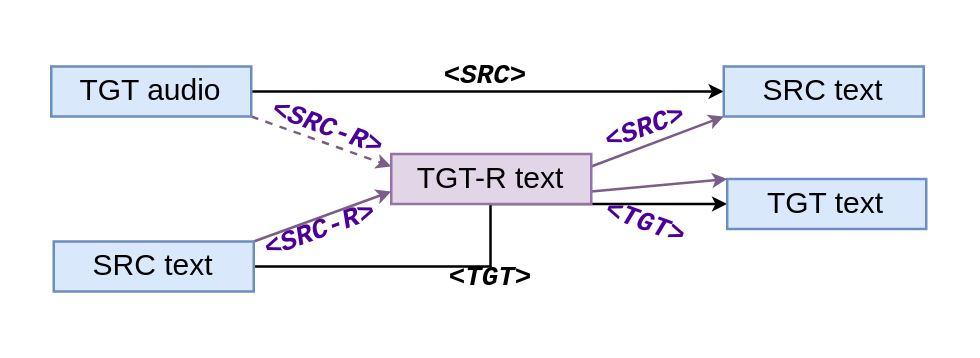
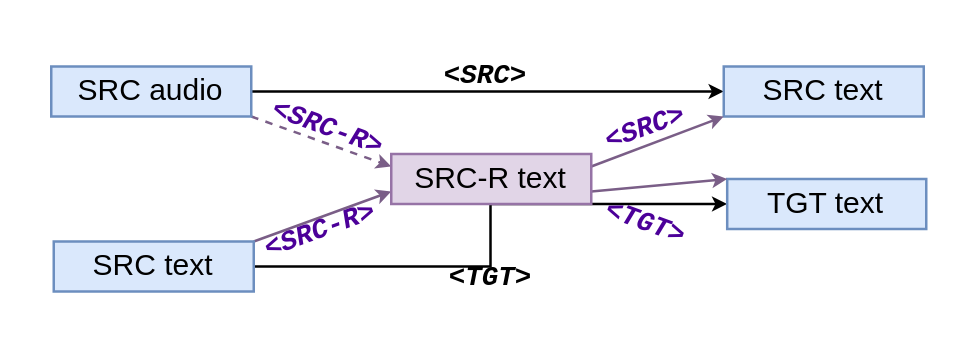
  <mxCell id="0" />
  <mxCell id="1" parent="0" />
  <mxCell id="2" style="edgeStyle=none;rounded=0;orthogonalLoop=1;jettySize=auto;html=1;exitX=1;exitY=1;exitDx=0;exitDy=0;entryX=0;entryY=0.25;entryDx=0;entryDy=0;fillColor=#e1d5e7;strokeColor=#7A5E87;endSize=3;dashed=1;" parent="1" source="4" target="14" edge="1"><mxGeometry relative="1" as="geometry"><mxPoint x="161" y="57" as="targetPoint" /></mxGeometry></mxCell>
  <mxCell id="3" style="edgeStyle=orthogonalEdgeStyle;rounded=0;orthogonalLoop=1;jettySize=auto;html=1;exitX=1;exitY=0.5;exitDx=0;exitDy=0;entryX=0;entryY=0.5;entryDx=0;entryDy=0;endSize=3;" parent="1" source="4" target="5" edge="1"><mxGeometry relative="1" as="geometry" /></mxCell>
- <mxCell id="4" value="TGT audio" style="text;html=1;strokeColor=#6c8ebf;fillColor=#dae8fc;align=center;verticalAlign=middle;whiteSpace=wrap;rounded=0;" parent="1" vertex="1"><mxGeometry x="20" y="26" width="80" height="20" as="geometry" /></mxCell>
+ <mxCell id="4" value="SRC audio" style="text;html=1;strokeColor=#6c8ebf;fillColor=#dae8fc;align=center;verticalAlign=middle;whiteSpace=wrap;rounded=0;" parent="1" vertex="1"><mxGeometry x="20" y="26" width="80" height="20" as="geometry" /></mxCell>
  <mxCell id="5" value="SRC text" style="text;html=1;strokeColor=#6c8ebf;fillColor=#dae8fc;align=center;verticalAlign=middle;whiteSpace=wrap;rounded=0;" parent="1" vertex="1"><mxGeometry x="289" y="26" width="80" height="20" as="geometry" /></mxCell>
  <mxCell id="6" style="rounded=0;orthogonalLoop=1;jettySize=auto;html=1;exitX=1;exitY=0;exitDx=0;exitDy=0;entryX=0;entryY=0.75;entryDx=0;entryDy=0;fillColor=#e1d5e7;strokeColor=#7A5E87;endSize=3;" parent="1" source="8" target="14" edge="1"><mxGeometry relative="1" as="geometry"><mxPoint x="161" y="87" as="targetPoint" /></mxGeometry></mxCell>
  <mxCell id="7" style="edgeStyle=orthogonalEdgeStyle;rounded=0;orthogonalLoop=1;jettySize=auto;html=1;exitX=1;exitY=0.5;exitDx=0;exitDy=0;entryX=0;entryY=0.5;entryDx=0;entryDy=0;endSize=3;" parent="1" source="8" target="9" edge="1"><mxGeometry relative="1" as="geometry" /></mxCell>
  <mxCell id="8" value="SRC text" style="text;html=1;strokeColor=#6c8ebf;fillColor=#dae8fc;align=center;verticalAlign=middle;whiteSpace=wrap;rounded=0;" parent="1" vertex="1"><mxGeometry x="21" y="96" width="80" height="20" as="geometry" /></mxCell>
  <mxCell id="9" value="TGT text" style="text;html=1;strokeColor=#6c8ebf;fillColor=#dae8fc;align=center;verticalAlign=middle;whiteSpace=wrap;rounded=0;" parent="1" vertex="1"><mxGeometry x="290.38" y="71" width="79.62" height="20" as="geometry" /></mxCell>
  <mxCell id="10" style="edgeStyle=none;rounded=0;orthogonalLoop=1;jettySize=auto;html=1;exitX=1;exitY=0.25;exitDx=0;exitDy=0;entryX=0;entryY=1;entryDx=0;entryDy=0;fillColor=#e1d5e7;strokeColor=#7A5E87;endSize=3;" parent="1" source="14" target="5" edge="1"><mxGeometry relative="1" as="geometry"><mxPoint x="232" y="57" as="sourcePoint" /></mxGeometry></mxCell>
  <mxCell id="11" style="edgeStyle=none;rounded=0;orthogonalLoop=1;jettySize=auto;html=1;exitX=1;exitY=0.75;exitDx=0;exitDy=0;entryX=0;entryY=0;entryDx=0;entryDy=0;fillColor=#e1d5e7;strokeColor=#7A5E87;endSize=3;" parent="1" source="14" target="9" edge="1"><mxGeometry relative="1" as="geometry"><mxPoint x="232" y="87" as="sourcePoint" /></mxGeometry></mxCell>
  <mxCell id="12" value="&lt;font style=&quot;font-size: 11px;&quot; face=&quot;Courier New&quot; color=&quot;#4c0099&quot;&gt;&lt;i style=&quot;font-size: 11px;&quot;&gt;&amp;lt;SRC&amp;gt;&lt;/i&gt;&lt;/font&gt;" style="text;html=1;strokeColor=none;fillColor=none;align=center;verticalAlign=middle;whiteSpace=wrap;rounded=0;rotation=-20;fontStyle=1;fontSize=11;" parent="1" vertex="1"><mxGeometry x="238" y="41" width="40" height="20" as="geometry" /></mxCell>
  <mxCell id="13" value="&lt;font style=&quot;font-size: 11px;&quot; face=&quot;Courier New&quot; color=&quot;#4c0099&quot;&gt;&lt;i style=&quot;font-size: 11px;&quot;&gt;&amp;lt;TGT&amp;gt;&lt;/i&gt;&lt;/font&gt;" style="text;html=1;strokeColor=none;fillColor=none;align=center;verticalAlign=middle;whiteSpace=wrap;rounded=0;rotation=20;fontStyle=1;fontSize=11;" parent="1" vertex="1"><mxGeometry x="238" y="82" width="40" height="14" as="geometry" /></mxCell>
- <mxCell id="14" value="TGT-R text" style="text;html=1;strokeColor=#9673a6;fillColor=#e1d5e7;align=center;verticalAlign=middle;whiteSpace=wrap;rounded=0;" parent="1" vertex="1"><mxGeometry x="156" y="61" width="80" height="20" as="geometry" /></mxCell>
+ <mxCell id="14" value="SRC-R text" style="text;html=1;strokeColor=#9673a6;fillColor=#e1d5e7;align=center;verticalAlign=middle;whiteSpace=wrap;rounded=0;" parent="1" vertex="1"><mxGeometry x="156" y="61" width="80" height="20" as="geometry" /></mxCell>
  <mxCell id="15" value="&lt;font style=&quot;font-size: 11px;&quot; face=&quot;Courier New&quot; color=&quot;#4c0099&quot;&gt;&lt;i style=&quot;font-size: 11px;&quot;&gt;&amp;lt;SRC-R&amp;gt;&lt;/i&gt;&lt;/font&gt;" style="text;html=1;strokeColor=none;fillColor=none;align=center;verticalAlign=middle;whiteSpace=wrap;rounded=0;rotation=-20;fontStyle=1;fontSize=11;" parent="1" vertex="1"><mxGeometry x="102" y="82" width="52" height="20" as="geometry" /></mxCell>
  <mxCell id="16" value="&lt;i style=&quot;color: rgb(76 , 0 , 153) ; font-family: &amp;#34;courier new&amp;#34;&quot;&gt;&amp;lt;SRC-R&amp;gt;&lt;/i&gt;" style="text;html=1;strokeColor=none;fillColor=none;align=center;verticalAlign=middle;whiteSpace=wrap;rounded=0;rotation=20;fontStyle=1;fontSize=11;" parent="1" vertex="1"><mxGeometry x="105.85" y="40.86" width="50" height="20" as="geometry" /></mxCell>
  <mxCell id="17" value="&lt;font style=&quot;font-size: 11px;&quot; face=&quot;Courier New&quot;&gt;&lt;i style=&quot;font-size: 11px;&quot;&gt;&amp;lt;SRC&amp;gt;&lt;/i&gt;&lt;/font&gt;" style="text;html=1;strokeColor=none;fillColor=none;align=center;verticalAlign=middle;whiteSpace=wrap;rounded=0;fontStyle=1;fontSize=11;" parent="1" vertex="1"><mxGeometry x="174" y="20" width="40" height="20" as="geometry" /></mxCell>
  <mxCell id="18" value="&lt;font style=&quot;font-size: 11px;&quot; face=&quot;Courier New&quot;&gt;&lt;i style=&quot;font-size: 11px;&quot;&gt;&amp;lt;TGT&amp;gt;&lt;/i&gt;&lt;/font&gt;" style="text;html=1;strokeColor=none;fillColor=none;align=center;verticalAlign=middle;whiteSpace=wrap;rounded=0;fontStyle=1;fontSize=11;" parent="1" vertex="1"><mxGeometry x="176" y="101" width="40" height="20" as="geometry" /></mxCell>
